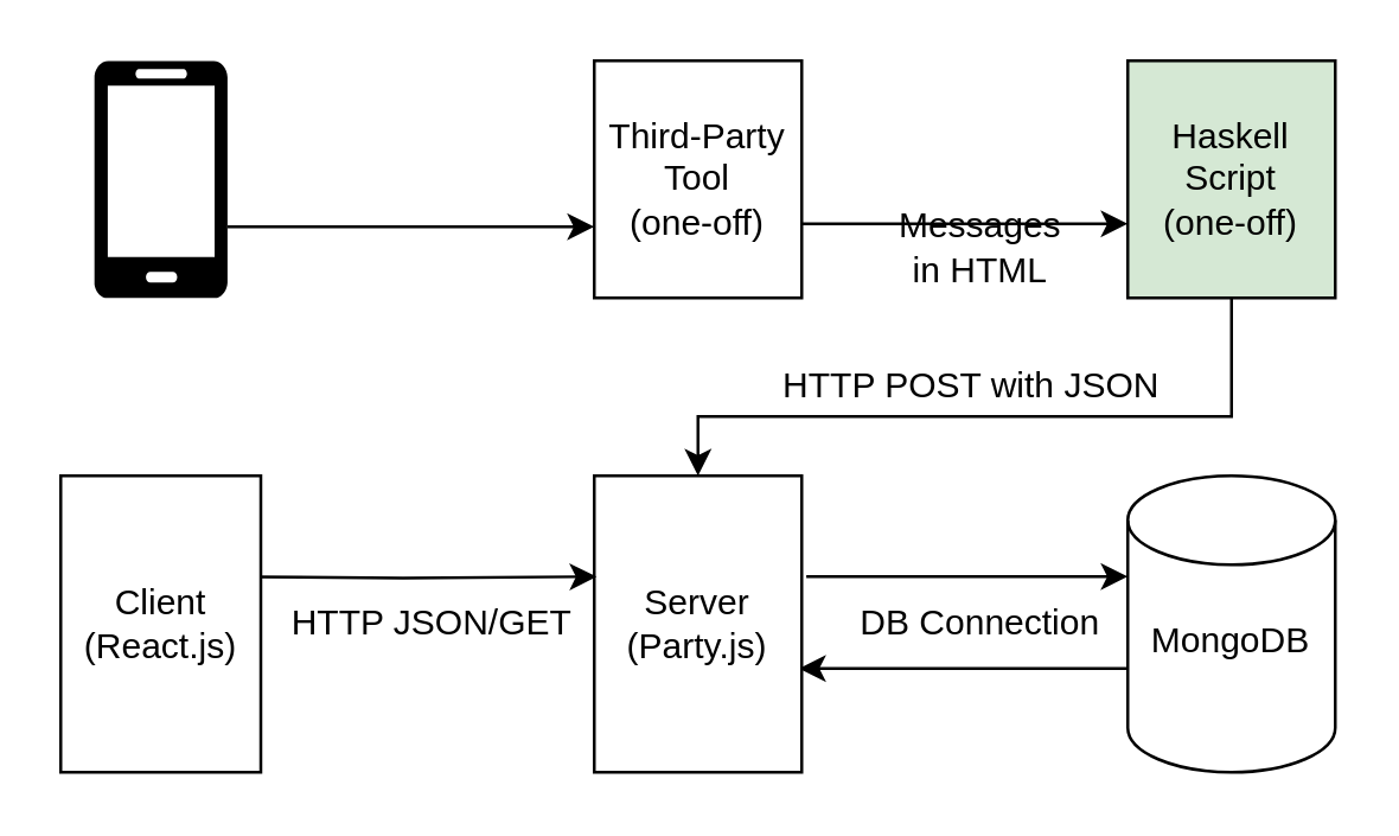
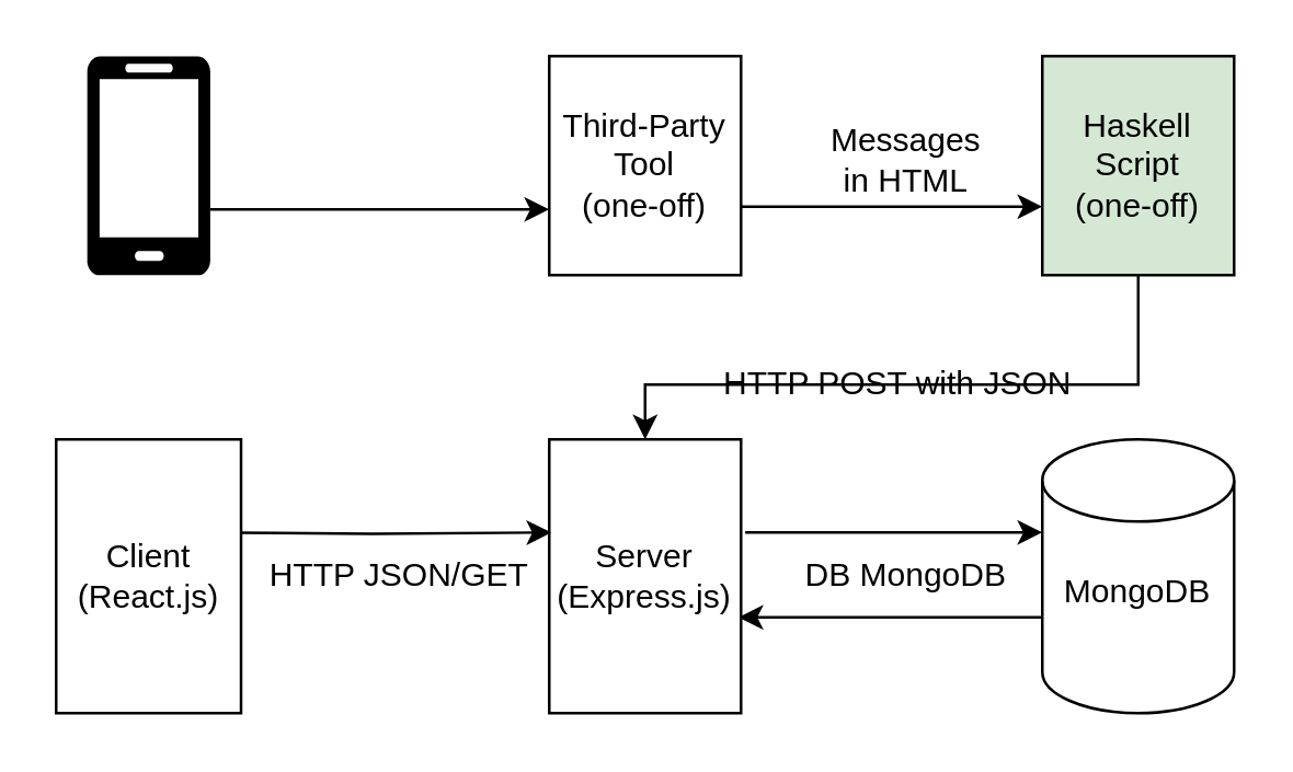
  <mxCell id="0" />
  <mxCell id="1" parent="0" />
  <mxCell id="2" style="edgeStyle=orthogonalEdgeStyle;rounded=0;orthogonalLoop=1;jettySize=auto;html=1;exitX=1;exitY=0.5;exitDx=0;exitDy=0;exitPerimeter=0;entryX=0;entryY=0.5;entryDx=0;entryDy=0;startArrow=none;startFill=0;endArrow=classic;endFill=1;" edge="1" parent="1"><mxGeometry relative="1" as="geometry"><mxPoint x="76.25" y="76" as="sourcePoint" /><mxPoint x="200" y="76" as="targetPoint" /></mxGeometry></mxCell>
  <mxCell id="3" value="" style="verticalLabelPosition=bottom;html=1;verticalAlign=top;align=center;strokeColor=none;fillColor=#000000;shape=mxgraph.azure.mobile;pointerEvents=1;" vertex="1" parent="1"><mxGeometry x="31.25" y="20" width="45" height="80" as="geometry" /></mxCell>
  <mxCell id="4" value="&lt;p style=&quot;line-height: 1.2&quot;&gt;MongoDB&lt;br&gt;&lt;br&gt;&lt;/p&gt;" style="shape=cylinder3;whiteSpace=wrap;html=1;boundedLbl=1;backgroundOutline=1;size=15;fillColor=#FFFFFF;" vertex="1" parent="1"><mxGeometry x="380" y="160" width="70" height="100" as="geometry" /></mxCell>
  <mxCell id="5" style="edgeStyle=orthogonalEdgeStyle;rounded=0;orthogonalLoop=1;jettySize=auto;html=1;exitX=1.022;exitY=0.34;exitDx=0;exitDy=0;exitPerimeter=0;" edge="1" parent="1" source="7"><mxGeometry relative="1" as="geometry"><mxPoint x="380" y="194" as="targetPoint" /></mxGeometry></mxCell>
  <mxCell id="6" style="edgeStyle=orthogonalEdgeStyle;rounded=0;orthogonalLoop=1;jettySize=auto;html=1;exitX=0.986;exitY=0.65;exitDx=0;exitDy=0;exitPerimeter=0;startArrow=classic;startFill=1;endArrow=none;endFill=0;" edge="1" parent="1" source="7"><mxGeometry relative="1" as="geometry"><mxPoint x="280.77" y="225" as="sourcePoint" /><mxPoint x="380" y="225" as="targetPoint" /></mxGeometry></mxCell>
- <mxCell id="7" value="Server&lt;br&gt;(Party.js)" style="rounded=0;whiteSpace=wrap;html=1;fillColor=#FFFFFF;" vertex="1" parent="1"><mxGeometry x="200" y="160" width="70" height="100" as="geometry" /></mxCell>
+ <mxCell id="7" value="Server&lt;br&gt;(Express.js)" style="rounded=0;whiteSpace=wrap;html=1;fillColor=#FFFFFF;" vertex="1" parent="1"><mxGeometry x="200" y="160" width="70" height="100" as="geometry" /></mxCell>
  <mxCell id="8" style="edgeStyle=orthogonalEdgeStyle;rounded=0;orthogonalLoop=1;jettySize=auto;html=1;entryX=0.011;entryY=0.34;entryDx=0;entryDy=0;entryPerimeter=0;" edge="1" parent="1" target="7"><mxGeometry relative="1" as="geometry"><mxPoint x="70" y="194" as="sourcePoint" /></mxGeometry></mxCell>
  <mxCell id="9" value="Client&lt;br&gt;(React.js)" style="rounded=0;whiteSpace=wrap;html=1;fillColor=#FFFFFF;" vertex="1" parent="1"><mxGeometry x="20" y="160" width="67.5" height="100" as="geometry" /></mxCell>
  <mxCell id="10" style="edgeStyle=orthogonalEdgeStyle;rounded=0;orthogonalLoop=1;jettySize=auto;html=1;exitX=0.5;exitY=1;exitDx=0;exitDy=0;startArrow=none;startFill=0;endArrow=classic;endFill=1;" edge="1" parent="1"><mxGeometry relative="1" as="geometry"><mxPoint x="415" y="100" as="sourcePoint" /><mxPoint x="235" y="160" as="targetPoint" /><Array as="points"><mxPoint x="415" y="140" /><mxPoint x="235" y="140" /></Array></mxGeometry></mxCell>
  <mxCell id="11" value="Haskell Script&lt;br&gt;(one-off)" style="rounded=0;whiteSpace=wrap;html=1;fillColor=#d5e8d4;" vertex="1" parent="1"><mxGeometry x="380" y="20" width="70" height="80" as="geometry" /></mxCell>
  <mxCell id="12" style="edgeStyle=orthogonalEdgeStyle;rounded=0;orthogonalLoop=1;jettySize=auto;html=1;exitX=1;exitY=0.5;exitDx=0;exitDy=0;entryX=0;entryY=0.5;entryDx=0;entryDy=0;startArrow=none;startFill=0;endArrow=classic;endFill=1;" edge="1" parent="1"><mxGeometry relative="1" as="geometry"><mxPoint x="270" y="75" as="sourcePoint" /><mxPoint x="380" y="75" as="targetPoint" /></mxGeometry></mxCell>
  <mxCell id="13" value="Third-Party&lt;br&gt;Tool&lt;br&gt;(one-off)" style="rounded=0;whiteSpace=wrap;html=1;fillColor=#FFFFFF;" vertex="1" parent="1"><mxGeometry x="200" y="20" width="70" height="80" as="geometry" /></mxCell>
- <mxCell id="14" value="Messages&lt;br&gt;in HTML" style="text;html=1;resizable=0;autosize=1;align=center;verticalAlign=middle;points=[];fillColor=none;strokeColor=none;rounded=0;" vertex="1" parent="1"><mxGeometry x="295" y="68" width="70" height="30" as="geometry" /></mxCell>
- <mxCell id="15" value="HTTP POST with JSON" style="text;html=1;resizable=0;autosize=1;align=center;verticalAlign=middle;points=[];fillColor=none;strokeColor=none;rounded=0;" vertex="1" parent="1"><mxGeometry x="257" y="120" width="140" height="20" as="geometry" /></mxCell>
+ <mxCell id="14" value="Messages&lt;br&gt;in HTML" style="text;html=1;resizable=0;autosize=1;align=center;verticalAlign=middle;points=[];fillColor=none;strokeColor=none;rounded=0;" vertex="1" parent="1"><mxGeometry x="295" y="43" width="70" height="30" as="geometry" /></mxCell>
+ <mxCell id="15" value="HTTP POST with JSON" style="text;html=1;resizable=0;autosize=1;align=center;verticalAlign=middle;points=[];fillColor=none;strokeColor=none;rounded=0;" vertex="1" parent="1"><mxGeometry x="257" y="130" width="140" height="20" as="geometry" /></mxCell>
  <mxCell id="16" value="HTTP JSON/GET" style="text;html=1;resizable=0;autosize=1;align=center;verticalAlign=middle;points=[];fillColor=none;strokeColor=none;rounded=0;" vertex="1" parent="1"><mxGeometry x="90" y="200" width="110" height="20" as="geometry" /></mxCell>
- <mxCell id="17" value="DB Connection" style="text;html=1;resizable=0;autosize=1;align=center;verticalAlign=middle;points=[];fillColor=none;strokeColor=none;rounded=0;" vertex="1" parent="1"><mxGeometry x="280" y="200" width="100" height="20" as="geometry" /></mxCell>
+ <mxCell id="17" value="DB MongoDB" style="text;html=1;resizable=0;autosize=1;align=center;verticalAlign=middle;points=[];fillColor=none;strokeColor=none;rounded=0;" vertex="1" parent="1"><mxGeometry x="280" y="200" width="100" height="20" as="geometry" /></mxCell>
